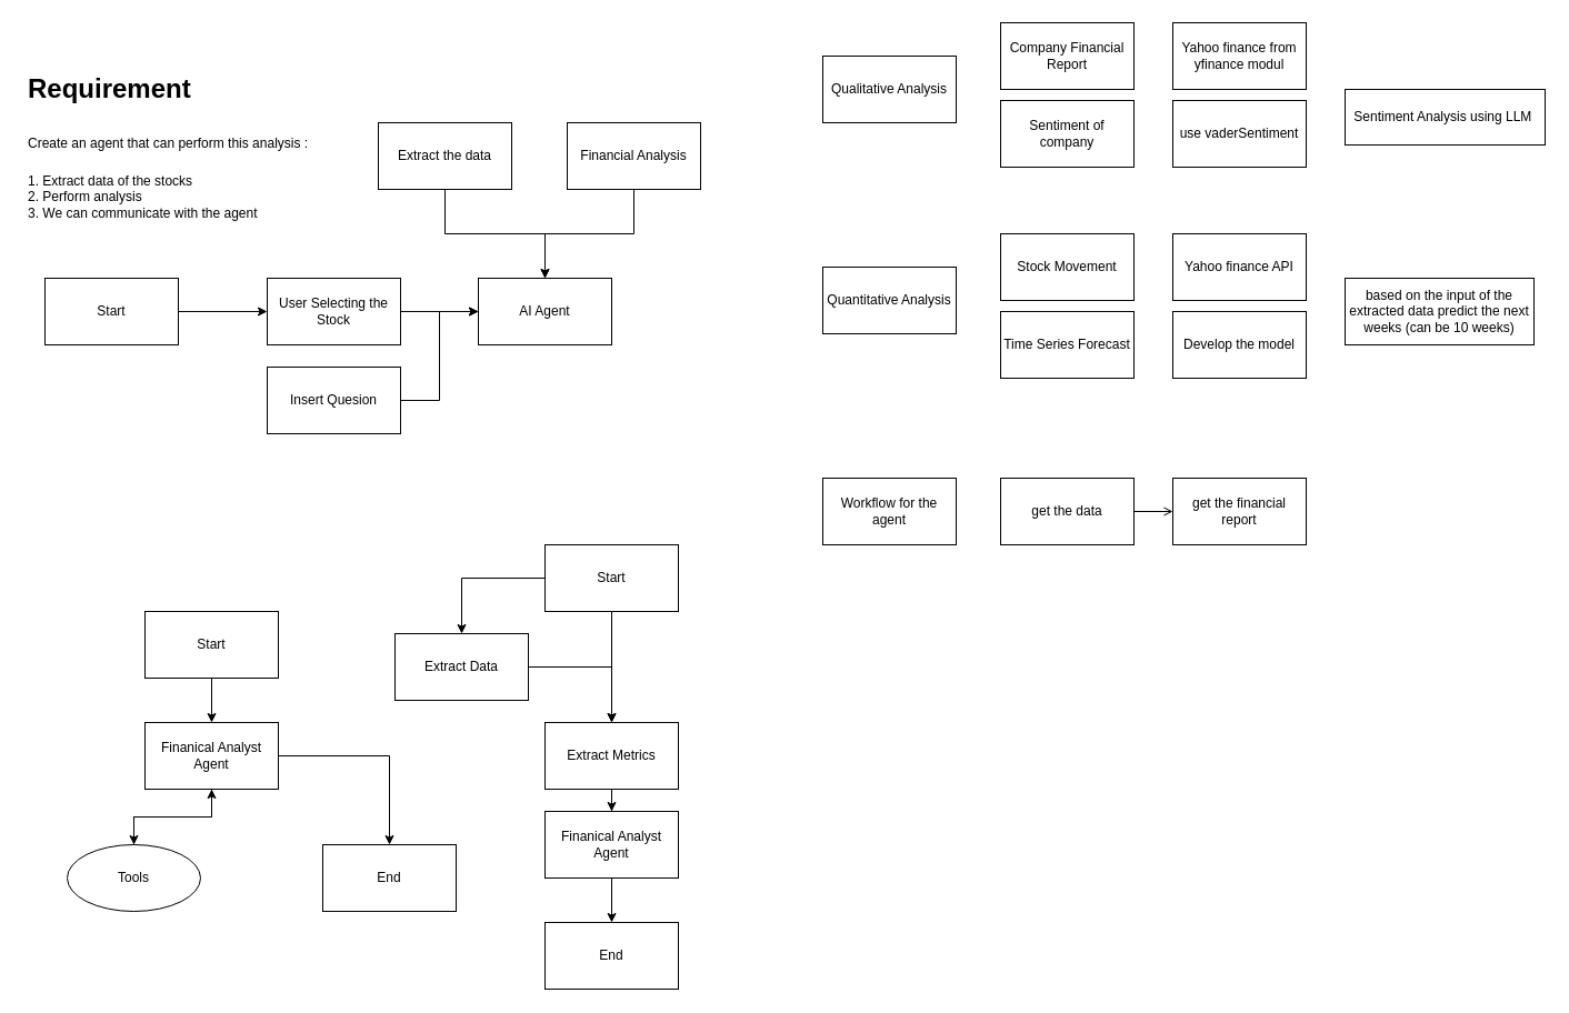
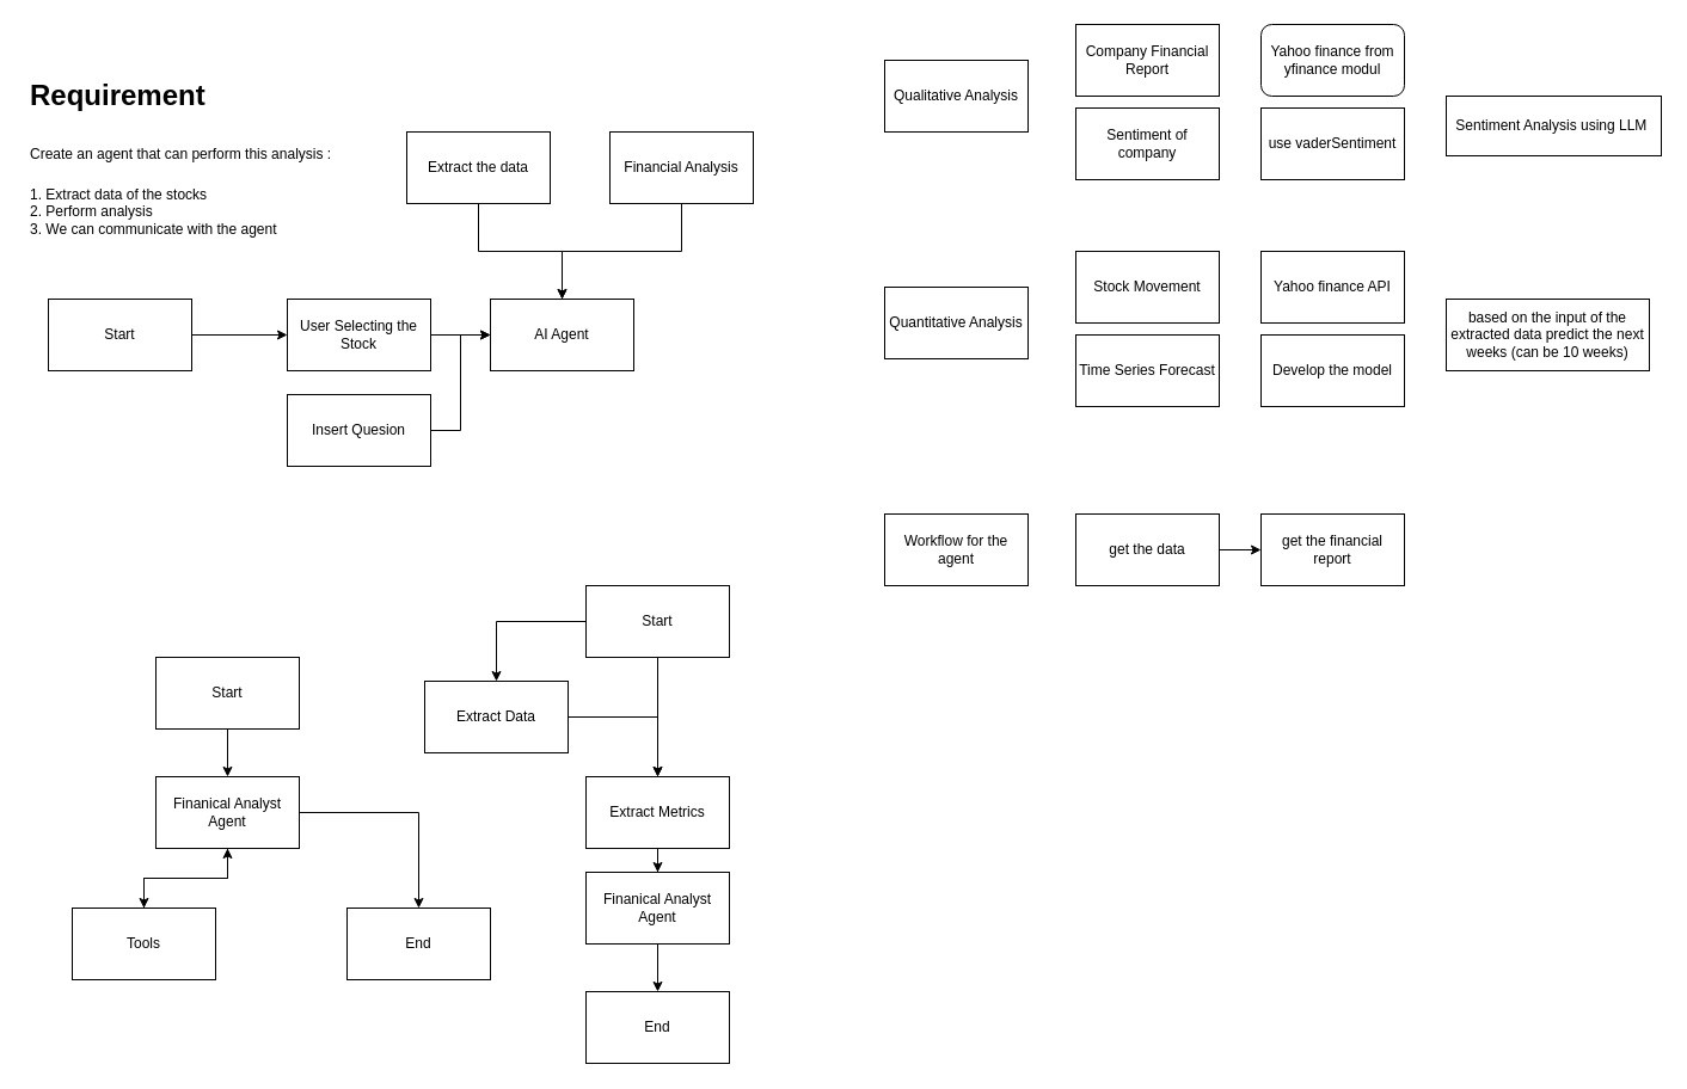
  <mxCell id="0" />
  <mxCell id="1" parent="0" />
  <mxCell id="2" value="&lt;h1&gt;&lt;span style=&quot;background-color: initial;&quot;&gt;Requirement&lt;/span&gt;&lt;/h1&gt;&lt;h1&gt;&lt;span style=&quot;background-color: initial; font-size: 12px; font-weight: normal;&quot;&gt;Create an agent that can perform this analysis :&lt;/span&gt;&lt;br&gt;&lt;/h1&gt;&lt;div&gt;&lt;span style=&quot;background-color: initial; font-size: 12px; font-weight: normal;&quot;&gt;1. Extract data of the stocks&lt;/span&gt;&lt;/div&gt;&lt;div&gt;&lt;span style=&quot;background-color: initial; font-size: 12px; font-weight: normal;&quot;&gt;2. Perform analysis&lt;/span&gt;&lt;/div&gt;&lt;div&gt;&lt;span style=&quot;background-color: initial; font-size: 12px; font-weight: normal;&quot;&gt;3. We can communicate with the agent&amp;nbsp;&lt;/span&gt;&lt;/div&gt;" style="text;html=1;strokeColor=none;fillColor=none;spacing=5;spacingTop=-20;whiteSpace=wrap;overflow=hidden;rounded=0;" parent="1" vertex="1"><mxGeometry x="20" y="60" width="290" height="190" as="geometry" /></mxCell>
  <mxCell id="3" style="edgeStyle=orthogonalEdgeStyle;rounded=0;orthogonalLoop=1;jettySize=auto;html=1;" parent="1" source="4" target="6" edge="1"><mxGeometry relative="1" as="geometry" /></mxCell>
  <mxCell id="4" value="Start" style="rounded=0;whiteSpace=wrap;html=1;" parent="1" vertex="1"><mxGeometry x="40" y="250" width="120" height="60" as="geometry" /></mxCell>
  <mxCell id="5" style="edgeStyle=orthogonalEdgeStyle;rounded=0;orthogonalLoop=1;jettySize=auto;html=1;" parent="1" source="6" target="7" edge="1"><mxGeometry relative="1" as="geometry" /></mxCell>
  <mxCell id="6" value="User Selecting the Stock" style="rounded=0;whiteSpace=wrap;html=1;" parent="1" vertex="1"><mxGeometry x="240" y="250" width="120" height="60" as="geometry" /></mxCell>
- <mxCell id="7" value="AI Agent" style="rounded=0;whiteSpace=wrap;html=1;" parent="1" vertex="1"><mxGeometry x="430" y="250" width="120" height="60" as="geometry" /></mxCell>
+ <mxCell id="7" value="AI Agent" style="rounded=0;whiteSpace=wrap;html=1;" parent="1" vertex="1"><mxGeometry x="410" y="250" width="120" height="60" as="geometry" /></mxCell>
  <mxCell id="8" style="edgeStyle=orthogonalEdgeStyle;rounded=0;orthogonalLoop=1;jettySize=auto;html=1;entryX=0;entryY=0.5;entryDx=0;entryDy=0;" parent="1" source="9" target="7" edge="1"><mxGeometry relative="1" as="geometry" /></mxCell>
  <mxCell id="9" value="Insert Quesion" style="rounded=0;whiteSpace=wrap;html=1;" parent="1" vertex="1"><mxGeometry x="240" y="330" width="120" height="60" as="geometry" /></mxCell>
  <mxCell id="10" style="edgeStyle=orthogonalEdgeStyle;rounded=0;orthogonalLoop=1;jettySize=auto;html=1;" parent="1" source="11" target="7" edge="1"><mxGeometry relative="1" as="geometry" /></mxCell>
  <mxCell id="11" value="Extract the data" style="rounded=0;whiteSpace=wrap;html=1;" parent="1" vertex="1"><mxGeometry x="340" y="110" width="120" height="60" as="geometry" /></mxCell>
  <mxCell id="12" style="edgeStyle=orthogonalEdgeStyle;rounded=0;orthogonalLoop=1;jettySize=auto;html=1;entryX=0.5;entryY=0;entryDx=0;entryDy=0;" parent="1" source="13" target="7" edge="1"><mxGeometry relative="1" as="geometry" /></mxCell>
  <mxCell id="13" value="Financial Analysis" style="rounded=0;whiteSpace=wrap;html=1;" parent="1" vertex="1"><mxGeometry x="510" y="110" width="120" height="60" as="geometry" /></mxCell>
  <mxCell id="14" value="Qualitative Analysis" style="rounded=0;whiteSpace=wrap;html=1;" parent="1" vertex="1"><mxGeometry x="740" y="50" width="120" height="60" as="geometry" /></mxCell>
  <mxCell id="15" value="Quantitative Analysis" style="rounded=0;whiteSpace=wrap;html=1;" parent="1" vertex="1"><mxGeometry x="740" y="240" width="120" height="60" as="geometry" /></mxCell>
  <mxCell id="16" value="Company Financial Report" style="rounded=0;whiteSpace=wrap;html=1;" parent="1" vertex="1"><mxGeometry x="900" y="20" width="120" height="60" as="geometry" /></mxCell>
  <mxCell id="17" value="Sentiment of company" style="rounded=0;whiteSpace=wrap;html=1;" parent="1" vertex="1"><mxGeometry x="900" y="90" width="120" height="60" as="geometry" /></mxCell>
  <mxCell id="18" value="Stock Movement" style="rounded=0;whiteSpace=wrap;html=1;" parent="1" vertex="1"><mxGeometry x="900" y="210" width="120" height="60" as="geometry" /></mxCell>
  <mxCell id="19" value="use&amp;nbsp;vaderSentiment" style="rounded=0;whiteSpace=wrap;html=1;" parent="1" vertex="1"><mxGeometry x="1055" y="90" width="120" height="60" as="geometry" /></mxCell>
- <mxCell id="20" value="Yahoo finance from yfinance modul" style="rounded=0;whiteSpace=wrap;html=1;" parent="1" vertex="1"><mxGeometry x="1055" y="20" width="120" height="60" as="geometry" /></mxCell>
+ <mxCell id="20" value="Yahoo finance from yfinance modul" style="whiteSpace=wrap;html=1;rounded=1;" parent="1" vertex="1"><mxGeometry x="1055" y="20" width="120" height="60" as="geometry" /></mxCell>
  <mxCell id="21" value="Yahoo finance API" style="rounded=0;whiteSpace=wrap;html=1;" parent="1" vertex="1"><mxGeometry x="1055" y="210" width="120" height="60" as="geometry" /></mxCell>
  <mxCell id="22" value="Time Series Forecast" style="rounded=0;whiteSpace=wrap;html=1;" parent="1" vertex="1"><mxGeometry x="900" y="280" width="120" height="60" as="geometry" /></mxCell>
  <mxCell id="23" value="Develop the model" style="rounded=0;whiteSpace=wrap;html=1;" parent="1" vertex="1"><mxGeometry x="1055" y="280" width="120" height="60" as="geometry" /></mxCell>
  <mxCell id="24" value="Sentiment Analysis using LLM&amp;nbsp;" style="rounded=0;whiteSpace=wrap;html=1;" parent="1" vertex="1"><mxGeometry x="1210" y="80" width="180" height="50" as="geometry" /></mxCell>
  <mxCell id="25" value="Workflow for the agent" style="rounded=0;whiteSpace=wrap;html=1;" parent="1" vertex="1"><mxGeometry x="740" y="430" width="120" height="60" as="geometry" /></mxCell>
- <mxCell id="26" style="edgeStyle=orthogonalEdgeStyle;rounded=0;orthogonalLoop=1;jettySize=auto;html=1;endArrow=open;" parent="1" source="27" target="28" edge="1"><mxGeometry relative="1" as="geometry" /></mxCell>
+ <mxCell id="26" style="edgeStyle=orthogonalEdgeStyle;rounded=0;orthogonalLoop=1;jettySize=auto;html=1;" parent="1" source="27" target="28" edge="1"><mxGeometry relative="1" as="geometry" /></mxCell>
  <mxCell id="27" value="get the data" style="rounded=0;whiteSpace=wrap;html=1;" parent="1" vertex="1"><mxGeometry x="900" y="430" width="120" height="60" as="geometry" /></mxCell>
  <mxCell id="28" value="get the financial report" style="rounded=0;whiteSpace=wrap;html=1;" parent="1" vertex="1"><mxGeometry x="1055" y="430" width="120" height="60" as="geometry" /></mxCell>
  <mxCell id="29" style="edgeStyle=orthogonalEdgeStyle;rounded=0;orthogonalLoop=1;jettySize=auto;html=1;" parent="1" source="31" target="33" edge="1"><mxGeometry relative="1" as="geometry" /></mxCell>
  <mxCell id="30" style="edgeStyle=orthogonalEdgeStyle;rounded=0;orthogonalLoop=1;jettySize=auto;html=1;" parent="1" source="31" target="34" edge="1"><mxGeometry relative="1" as="geometry" /></mxCell>
  <mxCell id="31" value="Finanical Analyst Agent" style="rounded=0;whiteSpace=wrap;html=1;" parent="1" vertex="1"><mxGeometry x="130" y="650" width="120" height="60" as="geometry" /></mxCell>
  <mxCell id="32" style="edgeStyle=orthogonalEdgeStyle;rounded=0;orthogonalLoop=1;jettySize=auto;html=1;" parent="1" source="33" target="31" edge="1"><mxGeometry relative="1" as="geometry" /></mxCell>
- <mxCell id="33" value="Tools" style="ellipse;whiteSpace=wrap;html=1;" parent="1" vertex="1"><mxGeometry x="60" y="760" width="120" height="60" as="geometry" /></mxCell>
+ <mxCell id="33" value="Tools" style="rounded=0;whiteSpace=wrap;html=1;" parent="1" vertex="1"><mxGeometry x="60" y="760" width="120" height="60" as="geometry" /></mxCell>
  <mxCell id="34" value="End" style="rounded=0;whiteSpace=wrap;html=1;" parent="1" vertex="1"><mxGeometry x="290" y="760" width="120" height="60" as="geometry" /></mxCell>
  <mxCell id="35" style="edgeStyle=orthogonalEdgeStyle;rounded=0;orthogonalLoop=1;jettySize=auto;html=1;entryX=0.5;entryY=0;entryDx=0;entryDy=0;" parent="1" source="36" target="31" edge="1"><mxGeometry relative="1" as="geometry" /></mxCell>
  <mxCell id="36" value="Start" style="rounded=0;whiteSpace=wrap;html=1;" parent="1" vertex="1"><mxGeometry x="130" y="550" width="120" height="60" as="geometry" /></mxCell>
  <mxCell id="37" style="edgeStyle=orthogonalEdgeStyle;rounded=0;orthogonalLoop=1;jettySize=auto;html=1;" parent="1" source="38" target="39" edge="1"><mxGeometry relative="1" as="geometry" /></mxCell>
  <mxCell id="38" value="Finanical Analyst Agent" style="rounded=0;whiteSpace=wrap;html=1;" parent="1" vertex="1"><mxGeometry x="490" y="730" width="120" height="60" as="geometry" /></mxCell>
  <mxCell id="39" value="End" style="rounded=0;whiteSpace=wrap;html=1;" parent="1" vertex="1"><mxGeometry x="490" y="830" width="120" height="60" as="geometry" /></mxCell>
  <mxCell id="40" style="edgeStyle=orthogonalEdgeStyle;rounded=0;orthogonalLoop=1;jettySize=auto;html=1;" parent="1" source="42" target="44" edge="1"><mxGeometry relative="1" as="geometry" /></mxCell>
  <mxCell id="41" value="" style="edgeStyle=orthogonalEdgeStyle;rounded=0;orthogonalLoop=1;jettySize=auto;html=1;" parent="1" source="42" target="46" edge="1"><mxGeometry relative="1" as="geometry" /></mxCell>
  <mxCell id="42" value="Start" style="rounded=0;whiteSpace=wrap;html=1;" parent="1" vertex="1"><mxGeometry x="490" y="490" width="120" height="60" as="geometry" /></mxCell>
  <mxCell id="43" style="edgeStyle=orthogonalEdgeStyle;rounded=0;orthogonalLoop=1;jettySize=auto;html=1;entryX=0.5;entryY=0;entryDx=0;entryDy=0;" parent="1" source="44" target="46" edge="1"><mxGeometry relative="1" as="geometry" /></mxCell>
  <mxCell id="44" value="Extract Data" style="rounded=0;whiteSpace=wrap;html=1;" parent="1" vertex="1"><mxGeometry x="355" y="570" width="120" height="60" as="geometry" /></mxCell>
  <mxCell id="45" style="edgeStyle=orthogonalEdgeStyle;rounded=0;orthogonalLoop=1;jettySize=auto;html=1;entryX=0.5;entryY=0;entryDx=0;entryDy=0;" parent="1" source="46" target="38" edge="1"><mxGeometry relative="1" as="geometry" /></mxCell>
  <mxCell id="46" value="Extract Metrics" style="rounded=0;whiteSpace=wrap;html=1;" parent="1" vertex="1"><mxGeometry x="490" y="650" width="120" height="60" as="geometry" /></mxCell>
  <mxCell id="47" value="based on the input of the extracted data predict the next weeks (can be 10 weeks)" style="rounded=0;whiteSpace=wrap;html=1;" parent="1" vertex="1"><mxGeometry x="1210" y="250" width="170" height="60" as="geometry" /></mxCell>
